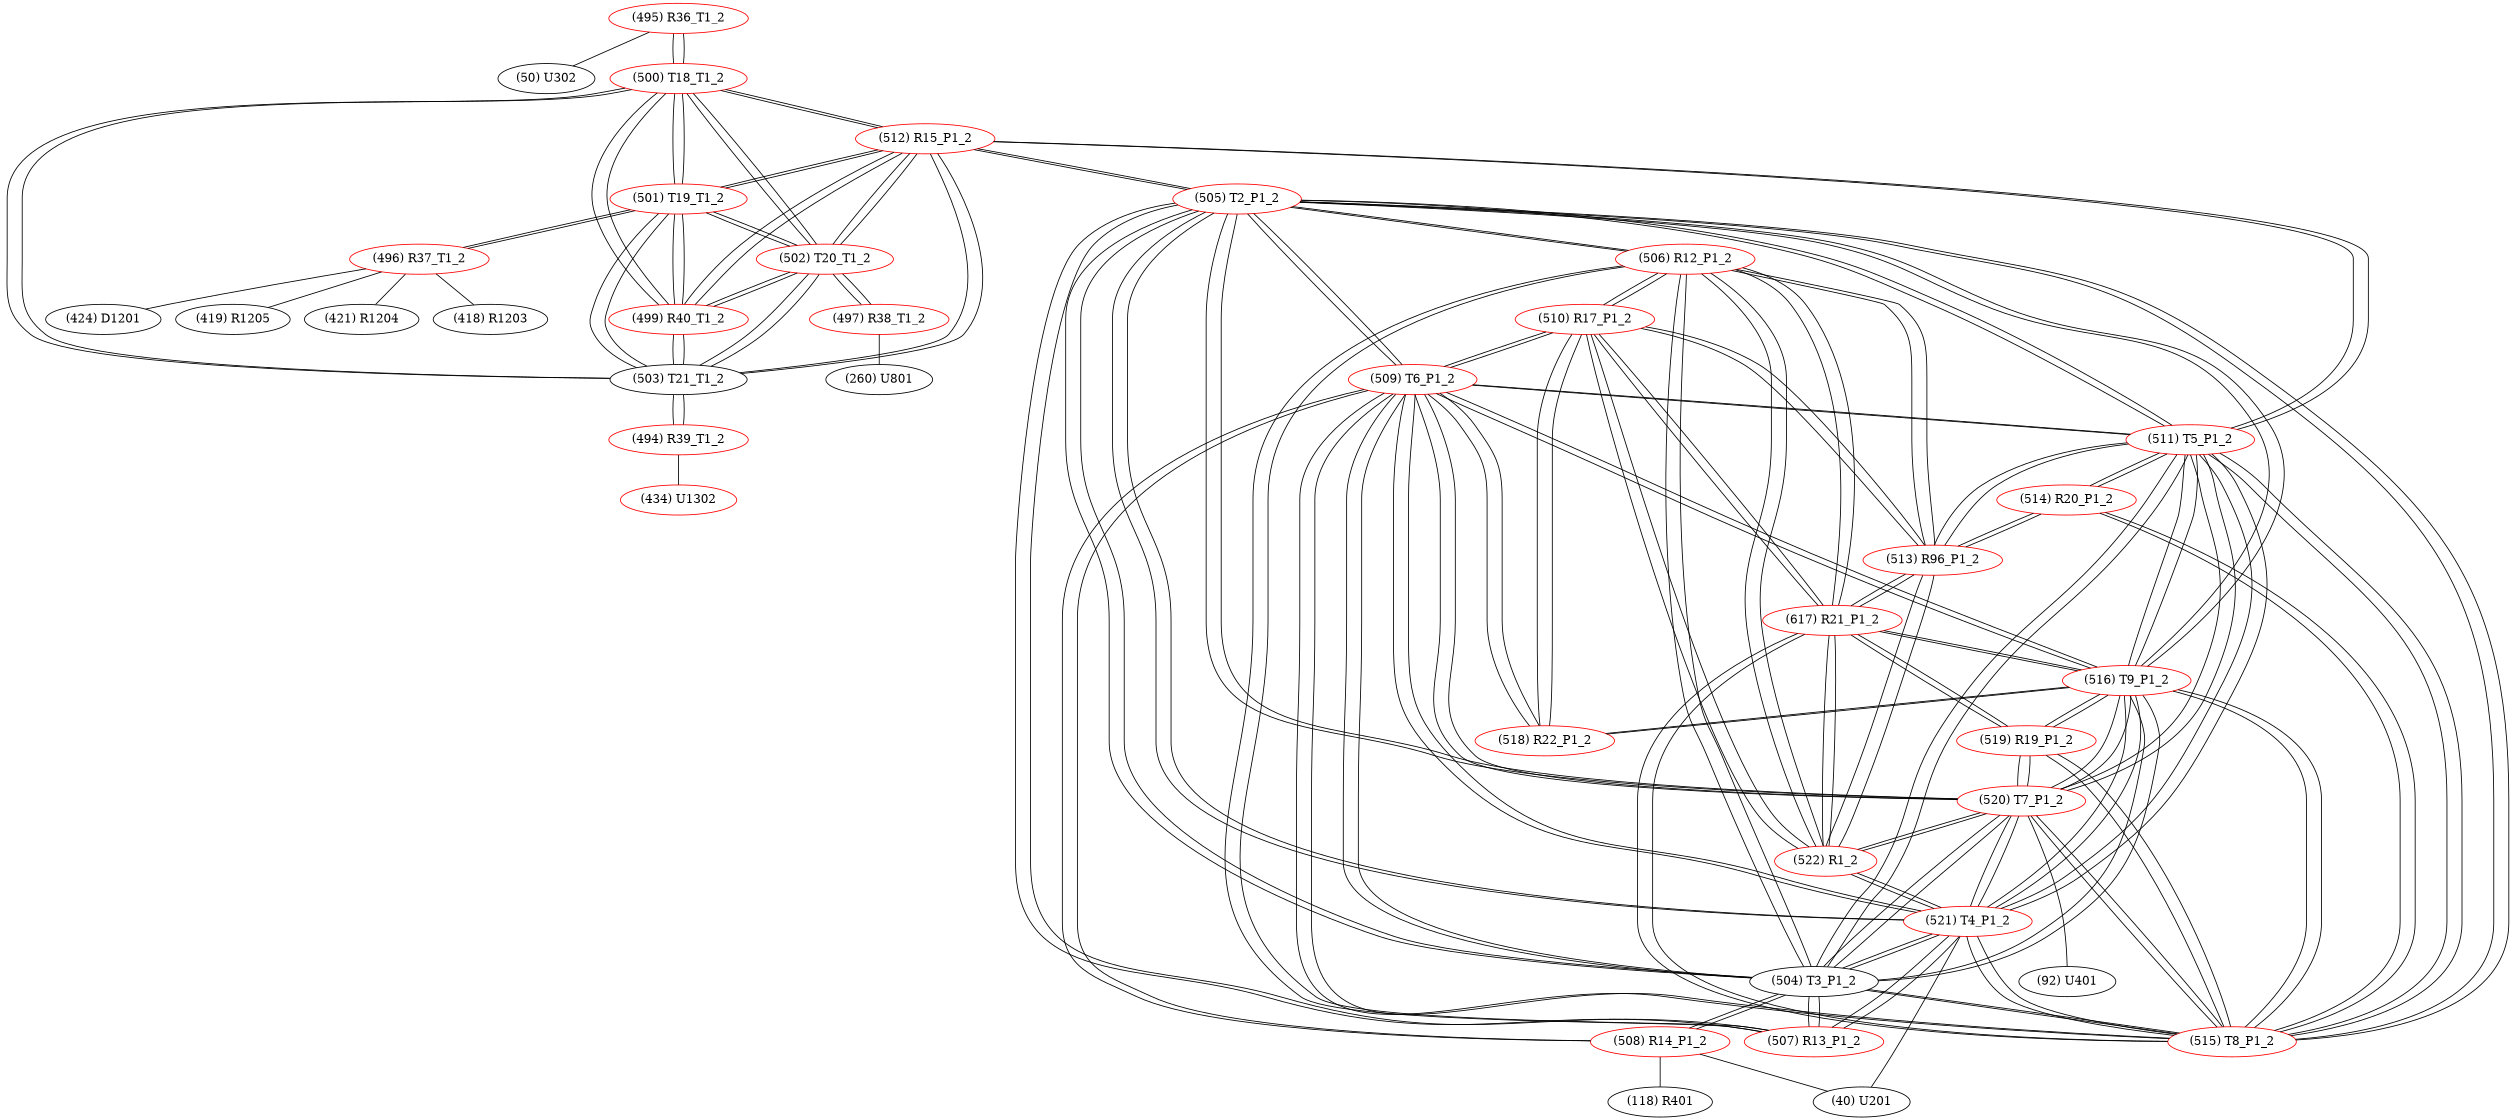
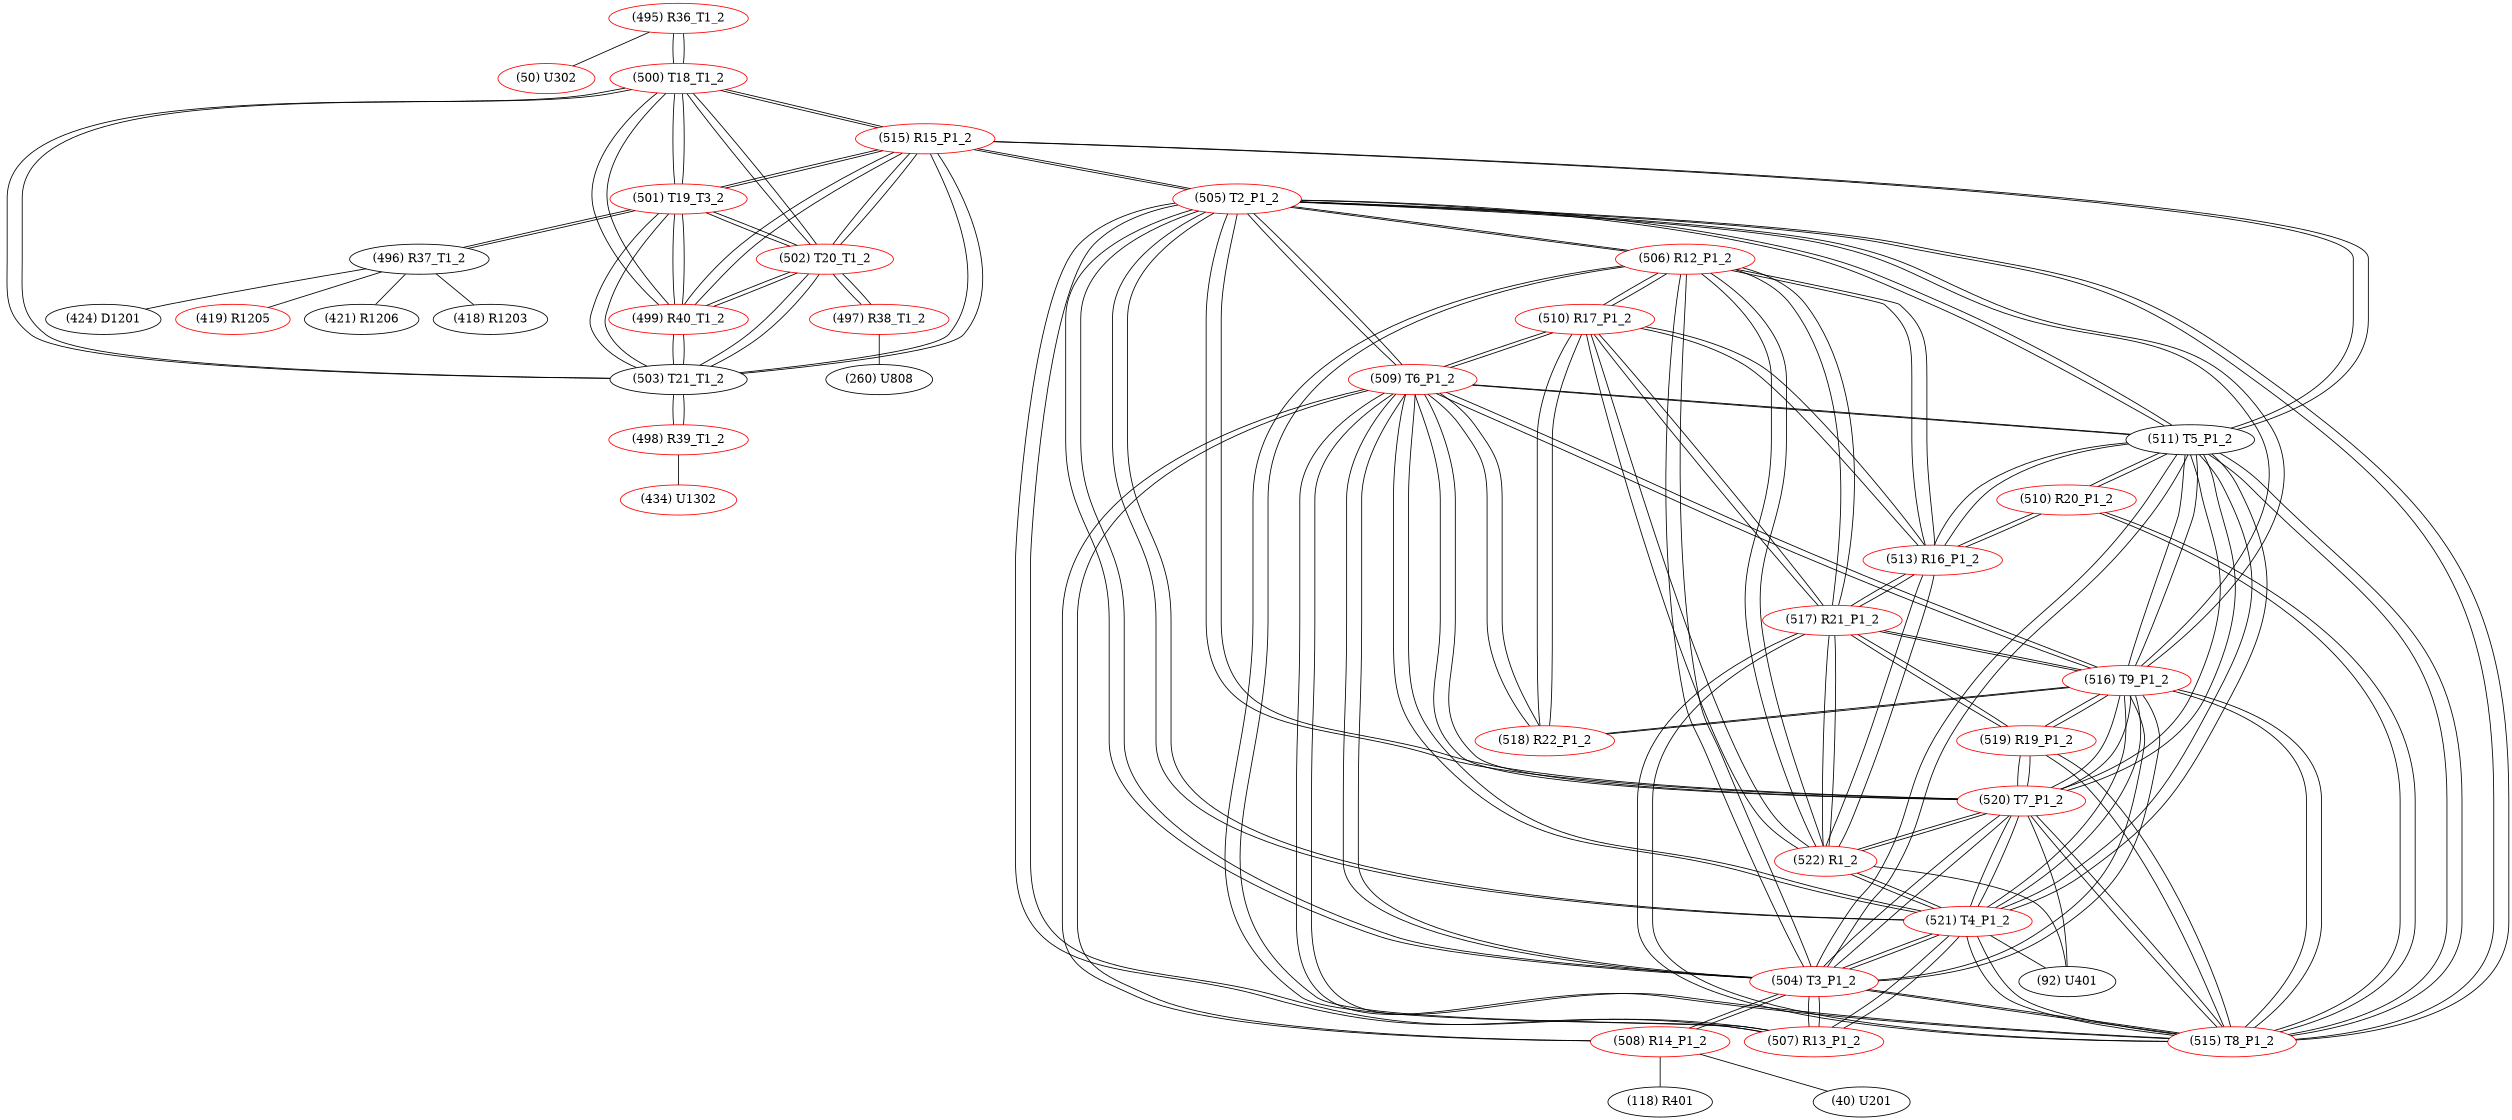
  graph {
    node [color=red]
    n1 [label="(495) R36_T1_2"]
-   n2 [label="(50) U302" color=""]
+   n2 [label="(50) U302"]
    n3 [label="(500) T18_T1_2"]
-   n4 [label="(501) T19_T1_2"]
+   n4 [label="(501) T19_T3_2"]
    n5 [label="(502) T20_T1_2"]
    n6 [color=black label="(503) T21_T1_2"]
    n7 [label="(499) R40_T1_2"]
-   n8 [label="(512) R15_P1_2"]
-   n9 [label="(496) R37_T1_2"]
+   n8 [label="(515) R15_P1_2"]
+   n9 [color=black label="(496) R37_T1_2"]
    n10 [label="(497) R38_T1_2"]
-   n11 [label="(494) R39_T1_2"]
-   n12 [label="(511) T5_P1_2"]
+   n11 [label="(498) R39_T1_2"]
+   n12 [color=black label="(511) T5_P1_2"]
    n13 [label="(505) T2_P1_2"]
-   n14 [label="(421) R1204" color=""]
+   n14 [label="(421) R1206" color=""]
    n15 [label="(418) R1203" color=""]
    n16 [label="(424) D1201" color=""]
-   n17 [label="(419) R1205" color=""]
-   n18 [label="(260) U801" color=""]
+   n17 [label="(419) R1205"]
+   n18 [label="(260) U808" color=""]
    n19 [label="(434) U1302"]
-   n20 [color=black label="(504) T3_P1_2"]
+   n20 [label="(504) T3_P1_2"]
    n21 [label="(521) T4_P1_2"]
    n22 [label="(520) T7_P1_2"]
    n23 [label="(516) T9_P1_2"]
    n24 [label="(515) T8_P1_2"]
    n25 [label="(509) T6_P1_2"]
-   n26 [label="(513) R96_P1_2"]
-   n27 [label="(514) R20_P1_2"]
+   n26 [label="(513) R16_P1_2"]
+   n27 [label="(510) R20_P1_2"]
    n28 [label="(507) R13_P1_2"]
    n29 [label="(506) R12_P1_2"]
    n30 [label="(508) R14_P1_2"]
    n31 [label="(522) R1_2"]
    n32 [label="(92) U401" color=""]
    n33 [label="(519) R19_P1_2"]
-   n34 [label="(617) R21_P1_2"]
+   n34 [label="(517) R21_P1_2"]
    n35 [label="(518) R22_P1_2"]
    n36 [label="(510) R17_P1_2"]
    n37 [label="(118) R401" color=""]
    n38 [label="(40) U201" color=""]
    n1 -- n2
    n1 -- n3
    n3 -- n1
    n3 -- n4
    n3 -- n5
    n3 -- n6
    n3 -- n7
    n3 -- n8
    n4 -- n3
    n4 -- n5
    n4 -- n6
    n4 -- n7
    n4 -- n8
    n4 -- n9
    n5 -- n3
    n5 -- n4
    n5 -- n6
    n5 -- n7
    n5 -- n8
    n5 -- n10
    n6 -- n3
    n6 -- n4
    n6 -- n5
    n6 -- n7
    n6 -- n8
    n6 -- n11
    n7 -- n3
    n7 -- n4
    n7 -- n5
    n7 -- n6
    n7 -- n8
    n8 -- n3
    n8 -- n4
    n8 -- n5
    n8 -- n6
    n8 -- n7
    n8 -- n12
    n8 -- n13
    n9 -- n4
    n9 -- n14
    n9 -- n15
    n9 -- n16
    n9 -- n17
    n10 -- n5
    n10 -- n18
    n11 -- n6
    n11 -- n19
    n12 -- n8
    n12 -- n13
    n12 -- n20
    n12 -- n21
    n12 -- n22
    n12 -- n23
    n12 -- n24
    n12 -- n25
    n12 -- n26
    n12 -- n27
    n13 -- n8
    n13 -- n12
    n13 -- n20
    n13 -- n21
    n13 -- n22
    n13 -- n23
    n13 -- n24
    n13 -- n25
    n13 -- n28
    n13 -- n29
    n20 -- n12
    n20 -- n13
    n20 -- n21
    n20 -- n22
    n20 -- n23
    n20 -- n24
    n20 -- n25
    n20 -- n28
    n20 -- n29
    n20 -- n30
    n21 -- n12
    n21 -- n13
    n21 -- n20
    n21 -- n22
    n21 -- n23
    n21 -- n24
    n21 -- n25
    n21 -- n28
    n21 -- n31
-   n21 -- n38
+   n21 -- n32
    n22 -- n12
    n22 -- n13
    n22 -- n20
    n22 -- n21
    n22 -- n23
    n22 -- n24
    n22 -- n25
    n22 -- n31
    n22 -- n32
    n22 -- n33
    n23 -- n12
    n23 -- n13
    n23 -- n20
    n23 -- n21
    n23 -- n22
    n23 -- n24
    n23 -- n25
    n23 -- n33
    n23 -- n34
    n23 -- n35
    n24 -- n12
    n24 -- n13
    n24 -- n20
    n24 -- n21
    n24 -- n22
    n24 -- n23
    n24 -- n25
    n24 -- n27
    n24 -- n33
    n24 -- n34
    n25 -- n12
    n25 -- n13
    n25 -- n20
    n25 -- n21
    n25 -- n22
    n25 -- n23
    n25 -- n24
    n25 -- n30
    n25 -- n35
    n25 -- n36
    n26 -- n12
    n26 -- n27
    n26 -- n29
    n26 -- n31
    n26 -- n34
    n26 -- n36
    n27 -- n12
    n27 -- n24
    n27 -- n26
    n28 -- n13
    n28 -- n20
    n28 -- n21
    n28 -- n29
    n29 -- n13
    n29 -- n20
    n29 -- n26
    n29 -- n28
    n29 -- n31
    n29 -- n34
    n29 -- n36
    n30 -- n20
    n30 -- n25
    n30 -- n37
    n30 -- n38
    n31 -- n21
    n31 -- n22
    n31 -- n26
    n31 -- n29
+   n31 -- n32
    n31 -- n34
    n31 -- n36
    n33 -- n22
    n33 -- n23
    n33 -- n24
    n33 -- n34
    n34 -- n23
    n34 -- n24
    n34 -- n26
    n34 -- n29
    n34 -- n31
    n34 -- n33
    n34 -- n36
    n35 -- n23
    n35 -- n25
    n35 -- n36
    n36 -- n25
    n36 -- n26
    n36 -- n29
    n36 -- n31
    n36 -- n34
    n36 -- n35
  }
